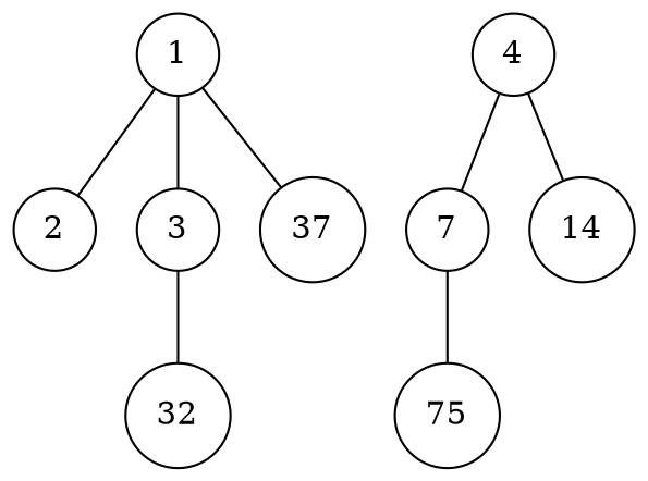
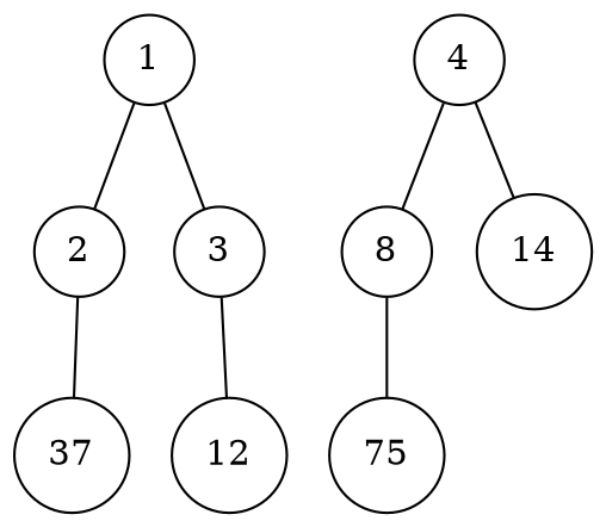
  graph {
    ordering=out
    node [shape=circle]
    1 [width=0.5]
    2 [width=0.5]
    3 [width=0.5]
    n4 [label=37 width=0.5]
-   n5 [label=32 width=0.5]
+   n5 [label=12 width=0.5]
    4 [width=0.5]
-   8 [width=0.5 label=7]
+   8 [width=0.5]
    n8 [label=14 width=0.5]
    n9 [label=75 width=0.5]
    1 -- 2
    1 -- 3
-   1 -- n4
+   2 -- n4
    3 -- n5
    4 -- 8
    4 -- n8
    8 -- n9
  }
